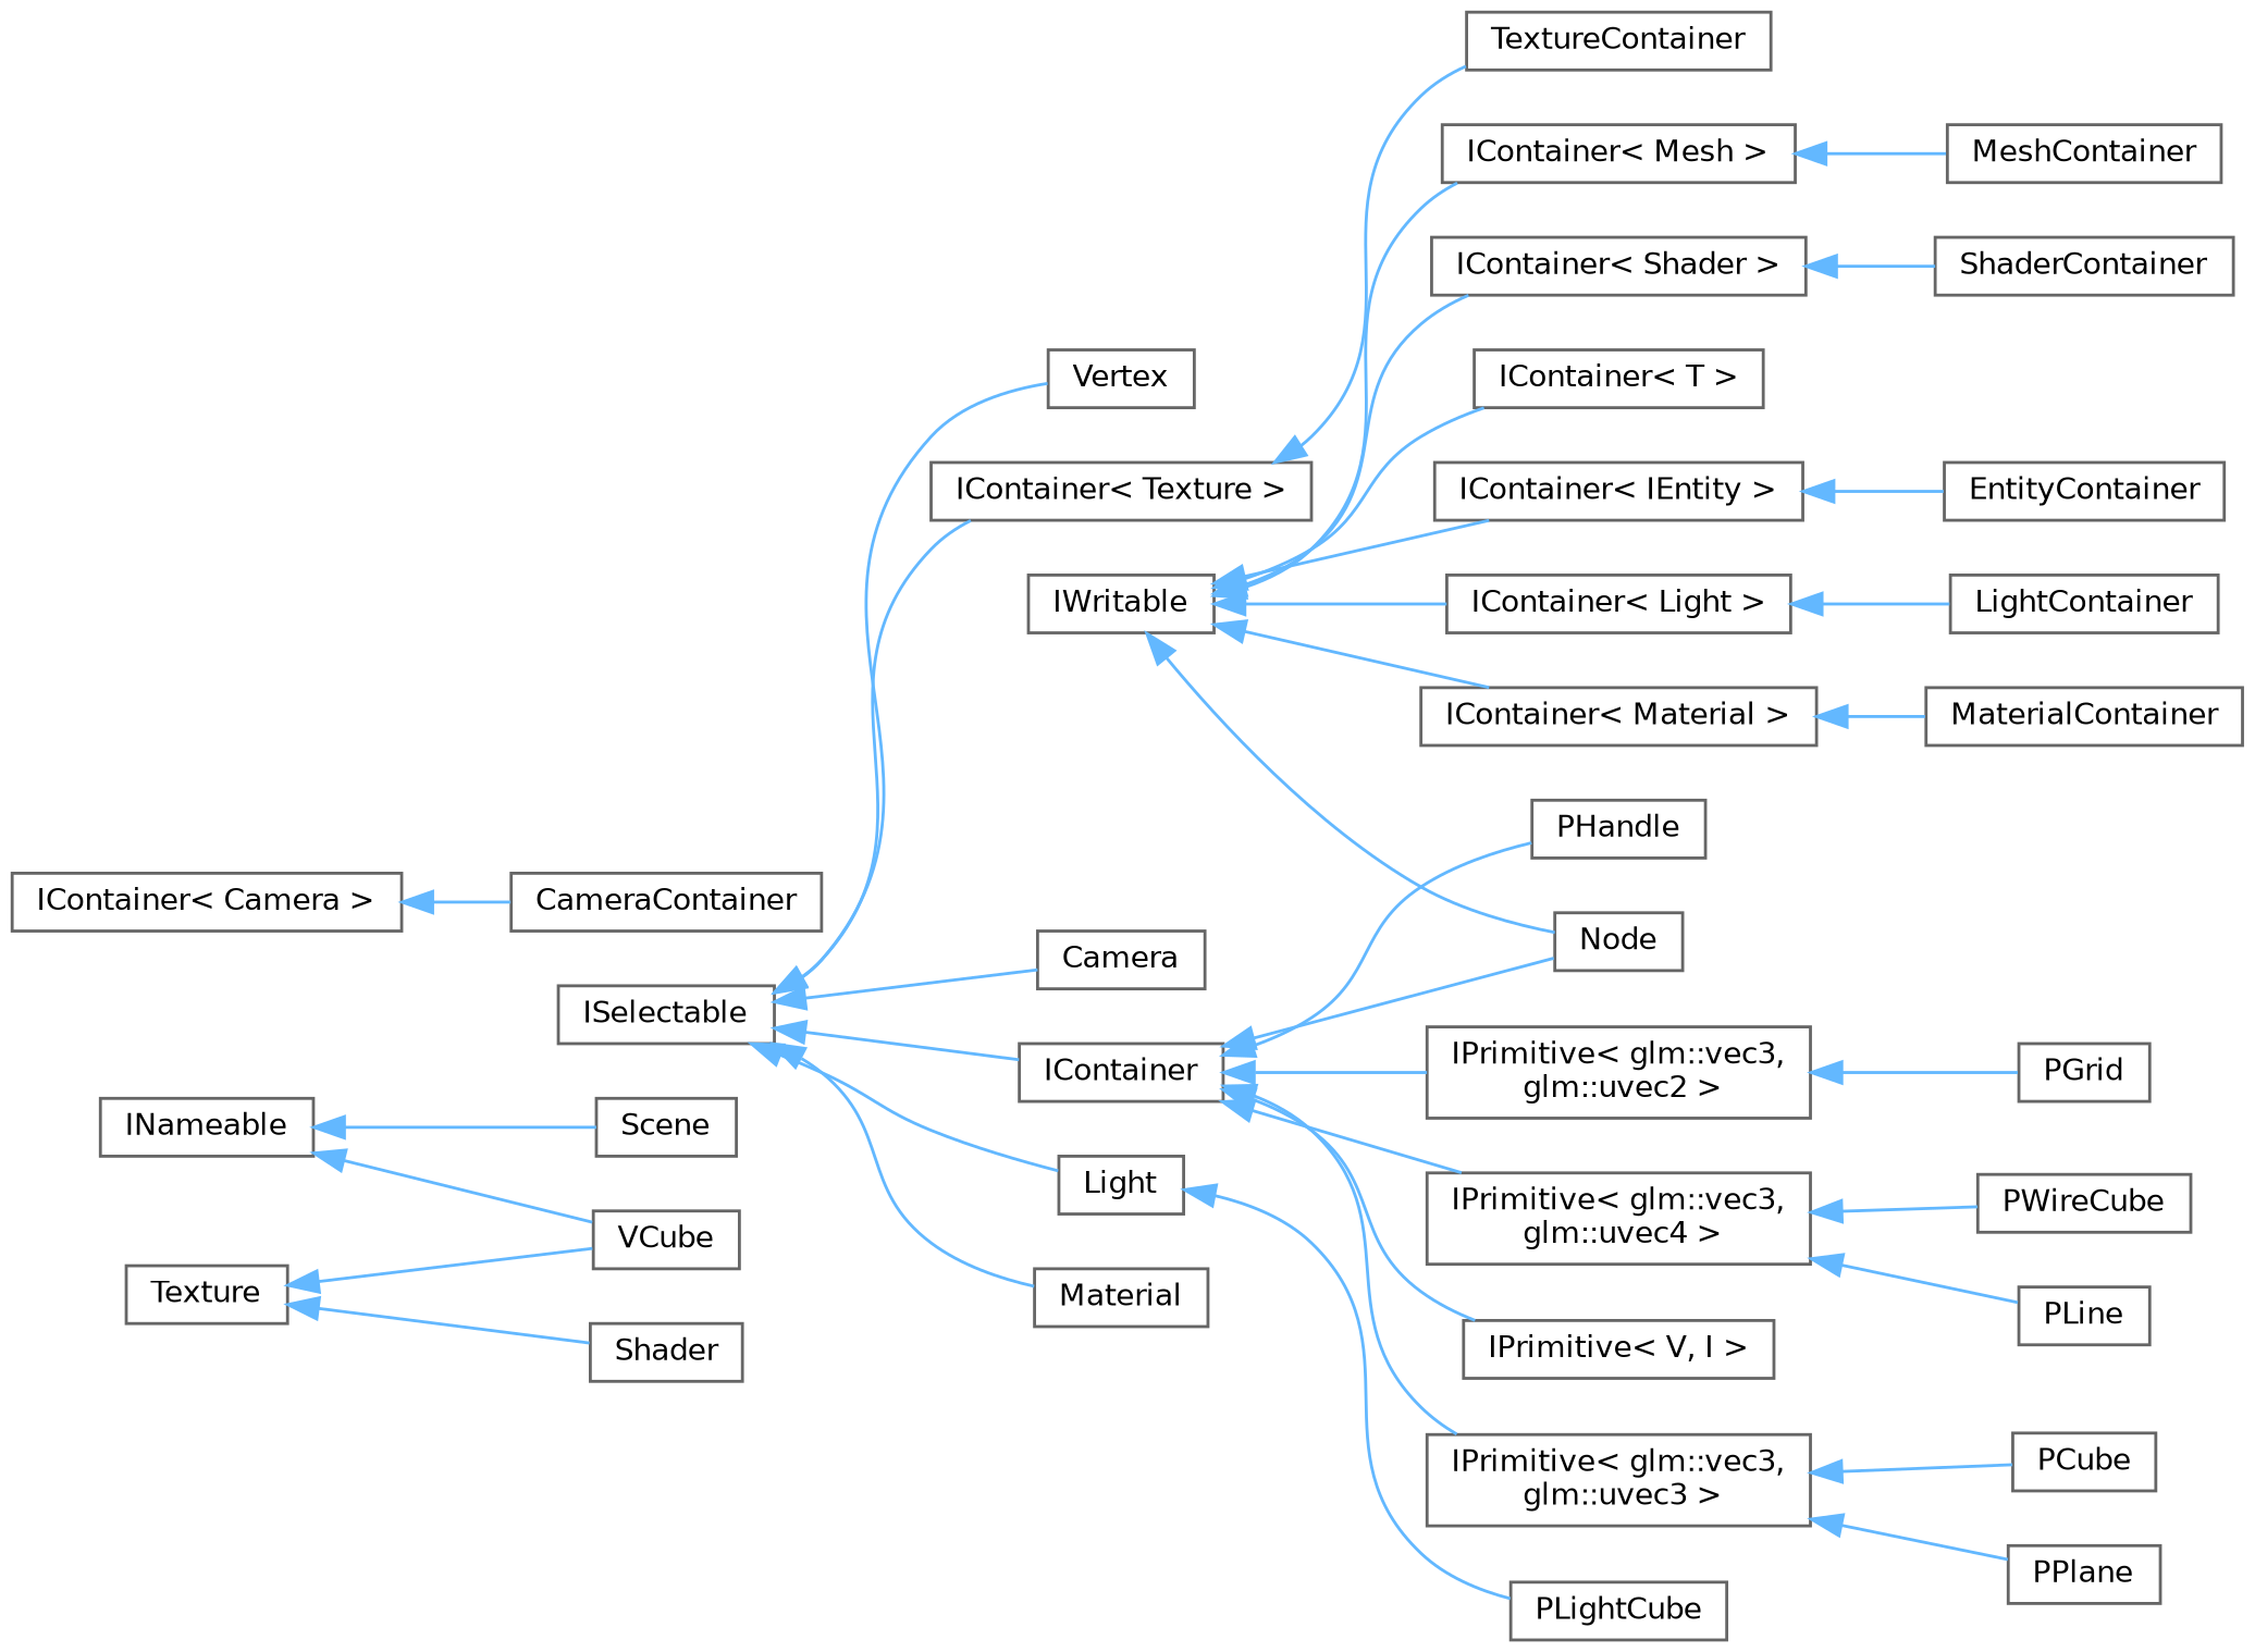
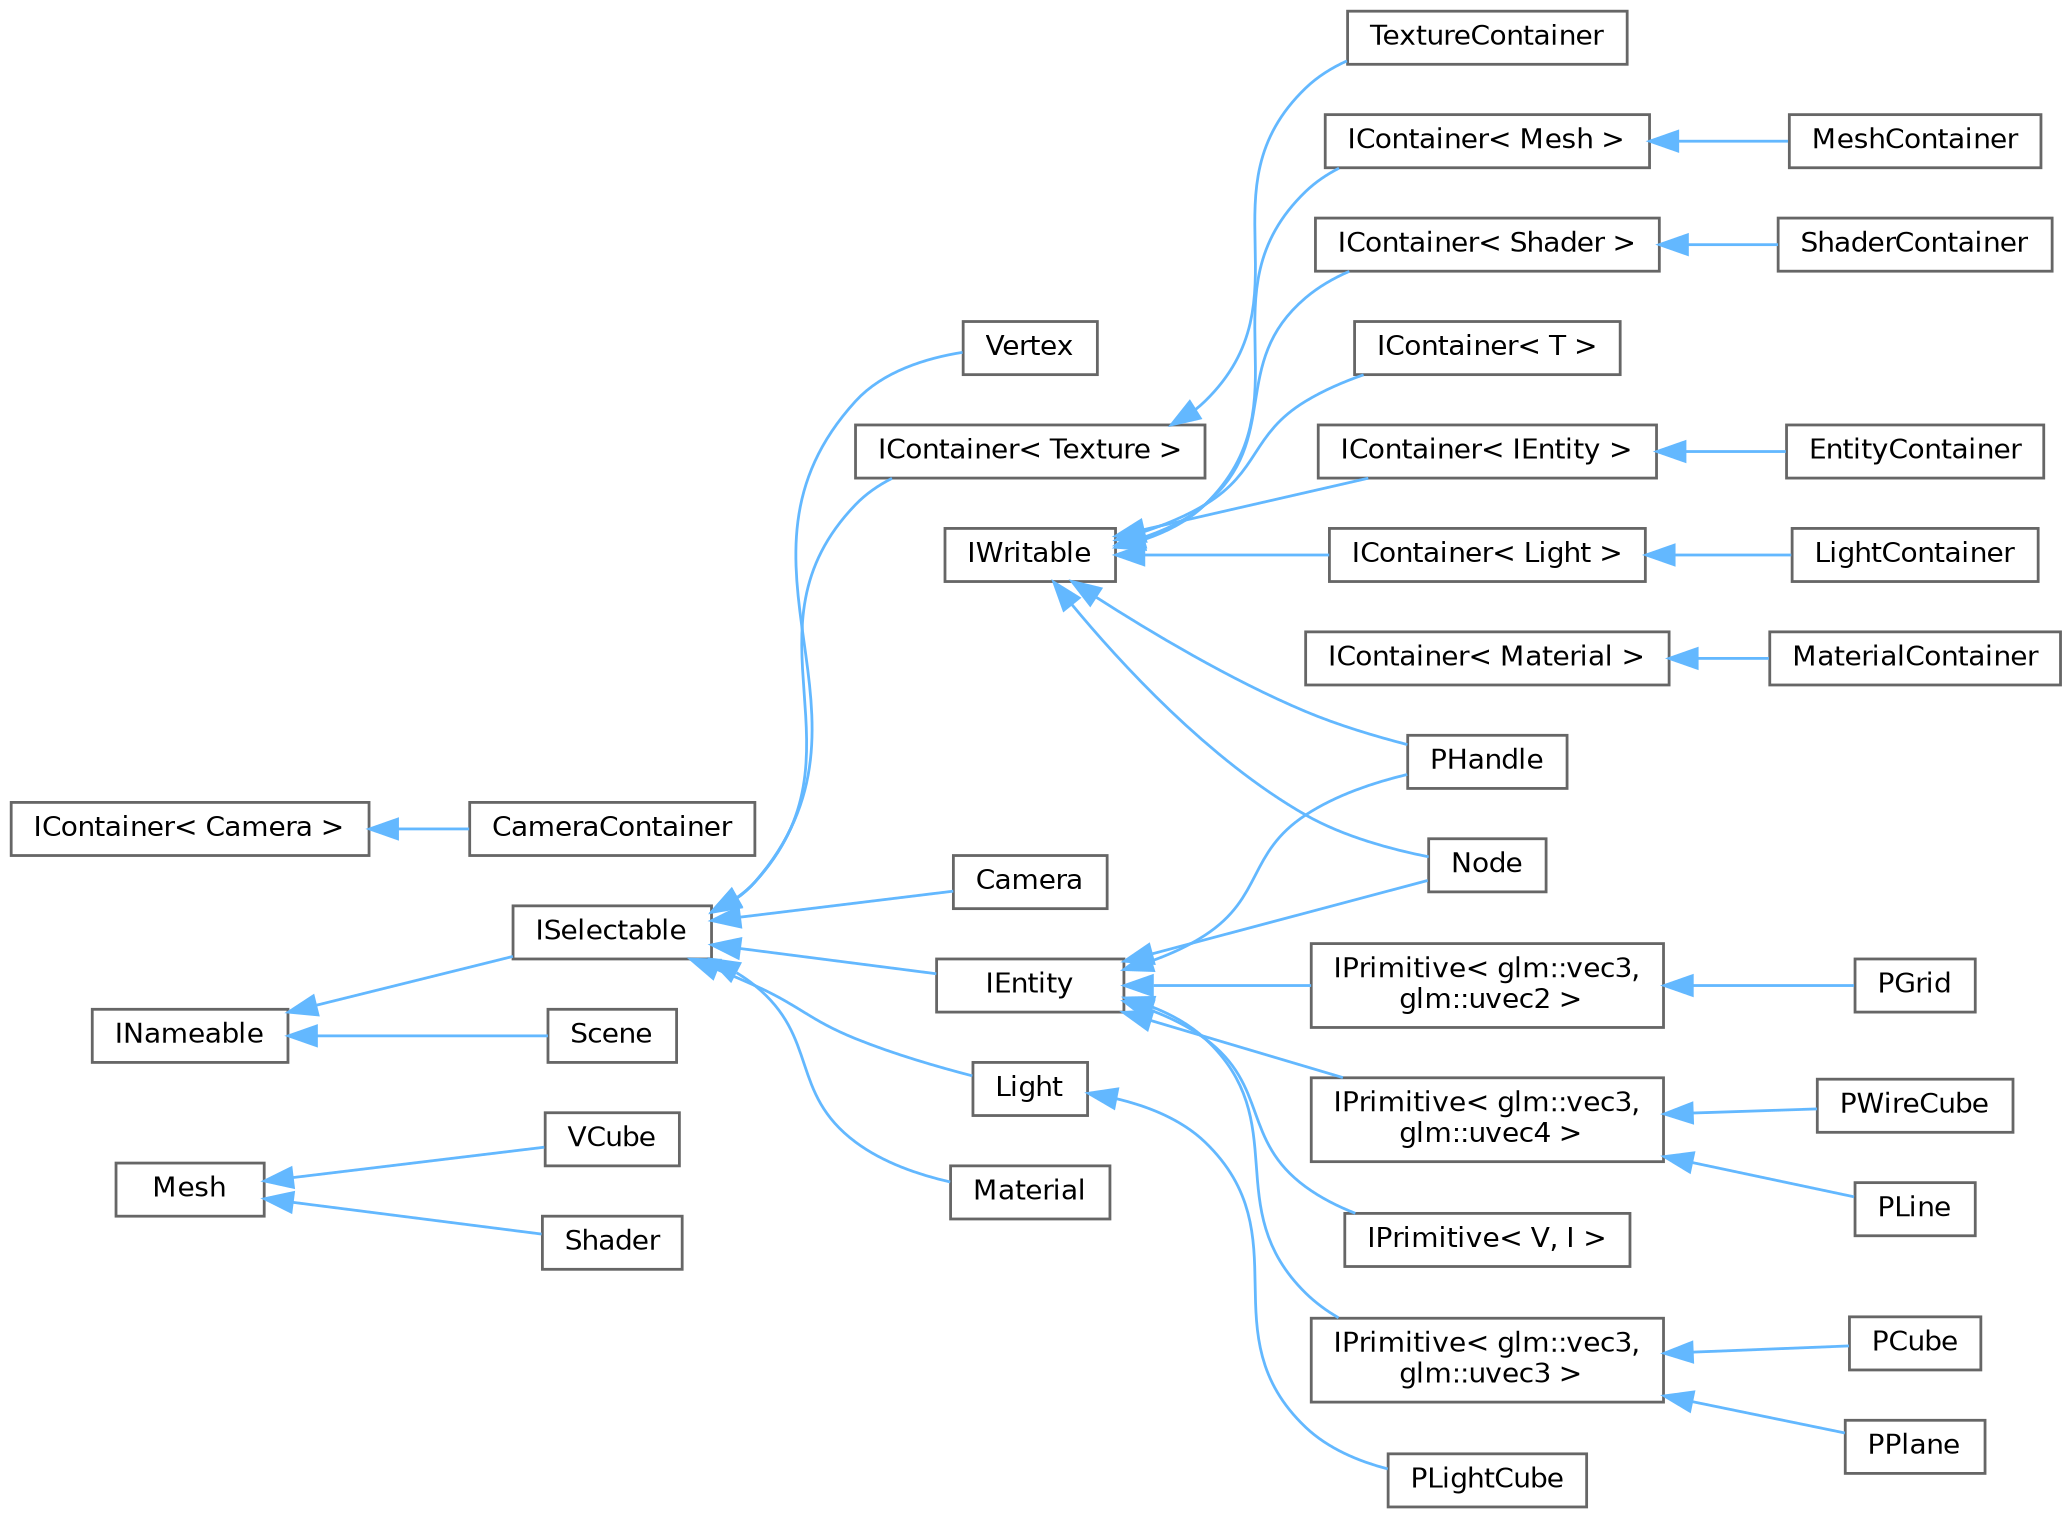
  digraph {
    rankdir=LR
    node [color=grey40 fillcolor=white fontname=Helvetica fontsize=10 shape=box style=filled]
    edge [color=steelblue1 dir=back fontname=Helvetica fontsize=10 labelfontname=Helvetica labelfontsize=10 style=solid]
    n1 [height=0.2 label=INameable width=0.4]
    n2 [height=0.2 label=ISelectable width=0.4]
    n3 [height=0.2 label=Scene width=0.4]
    n4 [height=0.2 label=Camera width=0.4]
-   n5 [height=0.2 label=IContainer width=0.4]
+   n5 [height=0.2 label=IEntity width=0.4]
    n6 [height=0.2 label=Light width=0.4]
    n7 [height=0.2 label=Material width=0.4]
    n8 [height=0.2 label=Vertex width=0.4]
    n9 [height=0.2 label="IContainer\< Texture \>" width=0.4]
    n10 [height=0.2 label="IPrimitive\< glm::vec3,\l glm::uvec3 \>" width=0.4]
    n11 [height=0.2 label="IPrimitive\< glm::vec3,\l glm::uvec2 \>" width=0.4]
    n12 [height=0.2 label="IPrimitive\< glm::vec3,\l glm::uvec4 \>" width=0.4]
    n13 [height=0.2 label="IPrimitive\< V, I \>" width=0.4]
    n14 [height=0.2 label="Node" width=0.4]
    n15 [height=0.2 label=PHandle width=0.4]
    n16 [height=0.2 label=PLightCube width=0.4]
    n17 [height=0.2 label=PCube width=0.4]
    n18 [height=0.2 label=PPlane width=0.4]
    n19 [height=0.2 label=PGrid width=0.4]
    n20 [height=0.2 label=PLine width=0.4]
    n21 [height=0.2 label=PWireCube width=0.4]
-   n22 [height=0.2 label=Texture width=0.4]
+   n22 [height=0.2 label=Mesh width=0.4]
    n23 [height=0.2 label=VCube width=0.4]
    n24 [height=0.2 label=Shader width=0.4]
    n25 [height=0.2 label=IWritable width=0.4]
    n26 [height=0.2 label="IContainer\< IEntity \>" width=0.4]
    n27 [height=0.2 label="IContainer\< Light \>" width=0.4]
    n28 [height=0.2 label="IContainer\< Material \>" width=0.4]
    n29 [height=0.2 label="IContainer\< Mesh \>" width=0.4]
    n30 [height=0.2 label="IContainer\< Shader \>" width=0.4]
    n31 [height=0.2 label="IContainer\< T \>" width=0.4]
    n32 [height=0.2 label="IContainer\< Camera \>" width=0.4]
    n33 [height=0.2 label=CameraContainer width=0.4]
    n34 [height=0.2 label=EntityContainer width=0.4]
    n35 [height=0.2 label=LightContainer width=0.4]
    n36 [height=0.2 label=MaterialContainer width=0.4]
    n37 [height=0.2 label=MeshContainer width=0.4]
    n38 [height=0.2 label=ShaderContainer width=0.4]
    n39 [height=0.2 label=TextureContainer width=0.4]
-   n1 -> n23
+   n1 -> n2
    n1 -> n3
    n2 -> n4
    n2 -> n5
    n2 -> n6
    n2 -> n7
    n2 -> n8
    n2 -> n9
    n5 -> n10
    n5 -> n11
    n5 -> n12
    n5 -> n13
    n5 -> n14
    n5 -> n15
    n6 -> n16
    n9 -> n39
    n10 -> n17
    n10 -> n18
    n11 -> n19
    n12 -> n20
    n12 -> n21
    n22 -> n23
    n22 -> n24
    n25 -> n14
    n25 -> n26
    n25 -> n27
-   n25 -> n28
+   n25 -> n15
    n25 -> n29
    n25 -> n30
    n25 -> n31
    n26 -> n34
    n27 -> n35
    n28 -> n36
    n29 -> n37
    n30 -> n38
    n32 -> n33
  }
